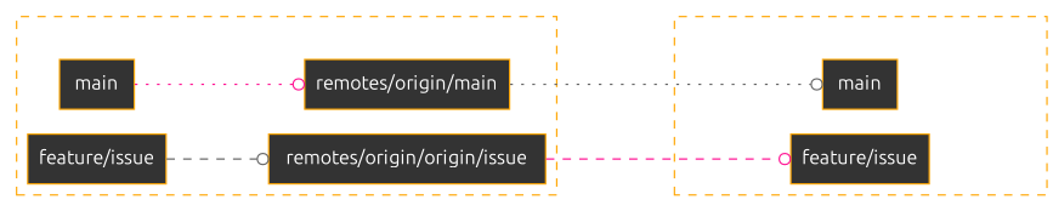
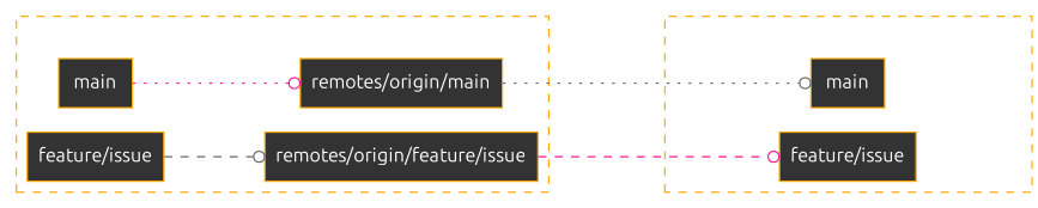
  digraph {
    rankdir=LR
    fontname=Ubuntu
    node [color=orange fillcolor="#333333" fontcolor=white fontname=Ubuntu shape=box style=filled]
    edge [color=deeppink fontcolor=white style=dotted arrowhead=odot fontname=Ubuntu]
    n1 [label=main]
    n2 [label="feature/issue"]
    n3 [label="remotes/origin/main"]
-   n4 [label="remotes/origin/origin/issue"]
+   n4 [label="remotes/origin/feature/issue"]
    n5 [label=main]
    n6 [label="feature/issue"]
    subgraph cluster_1 {
      color=orange
      fontcolor=white
      label="Local Git Repository"
      style=dashed
      n1
      n2
      n3
      n4
    }
    subgraph cluster_2 {
      color=orange
      fontcolor=white
      label="Remote Repository (your.company.com)"
      style=dashed
      n5
      n6
    }
    n1 -> n3 [label=tracks]
    n2 -> n4 [color=gray40 label=tracks style=dashed]
    n3 -> n5 [color=gray40 label="syncs with"]
    n4 -> n6 [label="syncs with" style=dashed]
  }
